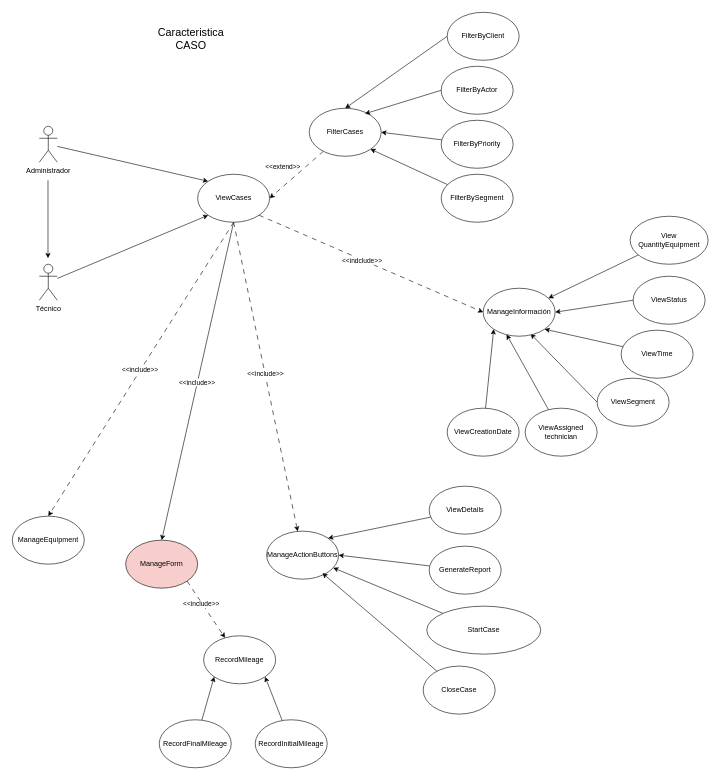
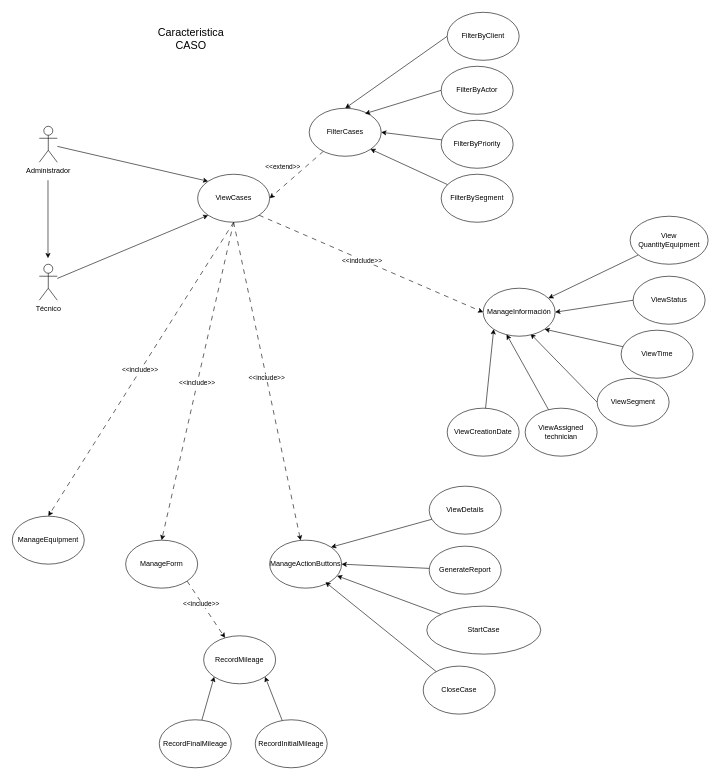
  <mxCell id="0" />
  <mxCell id="1" parent="0" />
  <mxCell id="2" style="rounded=0;orthogonalLoop=1;jettySize=auto;html=1;entryX=0;entryY=1;entryDx=0;entryDy=0;" parent="1" source="3" target="12" edge="1"><mxGeometry relative="1" as="geometry" /></mxCell>
  <mxCell id="3" value="Técnico" style="shape=umlActor;verticalLabelPosition=bottom;verticalAlign=top;html=1;outlineConnect=0;" parent="1" vertex="1"><mxGeometry x="65" y="440" width="30" height="60" as="geometry" /></mxCell>
  <mxCell id="4" style="rounded=0;orthogonalLoop=1;jettySize=auto;html=1;entryX=0;entryY=0;entryDx=0;entryDy=0;" parent="1" source="5" target="12" edge="1"><mxGeometry relative="1" as="geometry" /></mxCell>
  <mxCell id="5" value="Administrador" style="shape=umlActor;verticalLabelPosition=bottom;verticalAlign=top;html=1;outlineConnect=0;" parent="1" vertex="1"><mxGeometry x="65" y="210" width="30" height="60" as="geometry" /></mxCell>
  <mxCell id="6" style="rounded=0;orthogonalLoop=1;jettySize=auto;html=1;exitX=1;exitY=1;exitDx=0;exitDy=0;entryX=0;entryY=0.5;entryDx=0;entryDy=0;dashed=1;dashPattern=8 8;" parent="1" source="12" target="54" edge="1"><mxGeometry relative="1" as="geometry" /></mxCell>
  <mxCell id="7" value="&amp;lt;&amp;lt;indclude&amp;gt;&amp;gt;" style="edgeLabel;html=1;align=center;verticalAlign=middle;resizable=0;points=[];" parent="6" vertex="1" connectable="0"><mxGeometry x="-0.08" y="-1" relative="1" as="geometry"><mxPoint as="offset" /></mxGeometry></mxCell>
  <mxCell id="8" style="rounded=0;orthogonalLoop=1;jettySize=auto;html=1;exitX=0.5;exitY=1;exitDx=0;exitDy=0;dashed=1;dashPattern=8 8;" edge="1" parent="1" source="12" target="34"><mxGeometry relative="1" as="geometry" /></mxCell>
  <mxCell id="9" value="&amp;lt;&amp;lt;include&amp;gt;&amp;gt;" style="edgeLabel;html=1;align=center;verticalAlign=middle;resizable=0;points=[];" vertex="1" connectable="0" parent="8"><mxGeometry x="-0.021" relative="1" as="geometry"><mxPoint as="offset" /></mxGeometry></mxCell>
- <mxCell id="10" style="rounded=0;orthogonalLoop=1;jettySize=auto;html=1;exitX=0.5;exitY=1;exitDx=0;exitDy=0;entryX=0.5;entryY=0;entryDx=0;entryDy=0;dashed=0;dashPattern=8 8;" edge="1" parent="1" source="12" target="45"><mxGeometry relative="1" as="geometry" /></mxCell>
+ <mxCell id="10" style="rounded=0;orthogonalLoop=1;jettySize=auto;html=1;exitX=0.5;exitY=1;exitDx=0;exitDy=0;entryX=0.5;entryY=0;entryDx=0;entryDy=0;dashed=1;dashPattern=8 8;" edge="1" parent="1" source="12" target="45"><mxGeometry relative="1" as="geometry" /></mxCell>
  <mxCell id="11" value="&amp;lt;&amp;lt;include&amp;gt;&amp;gt;" style="edgeLabel;html=1;align=center;verticalAlign=middle;resizable=0;points=[];" vertex="1" connectable="0" parent="10"><mxGeometry x="0.004" y="-1" relative="1" as="geometry"><mxPoint as="offset" /></mxGeometry></mxCell>
  <mxCell id="12" value="ViewCases" style="ellipse;whiteSpace=wrap;html=1;" parent="1" vertex="1"><mxGeometry x="329" y="290" width="120" height="80" as="geometry" /></mxCell>
  <mxCell id="13" value="" style="endArrow=none;html=1;rounded=0;startArrow=classic;startFill=1;endFill=0;" parent="1" edge="1"><mxGeometry width="50" height="50" relative="1" as="geometry"><mxPoint x="79.5" y="430" as="sourcePoint" /><mxPoint x="79.5" y="300" as="targetPoint" /></mxGeometry></mxCell>
  <mxCell id="14" value="&lt;font style=&quot;font-size: 18px;&quot;&gt;Caracteristica&lt;/font&gt;&lt;div&gt;&lt;font style=&quot;font-size: 18px;&quot;&gt;CASO&lt;/font&gt;&lt;/div&gt;" style="text;html=1;align=center;verticalAlign=middle;whiteSpace=wrap;rounded=0;" parent="1" vertex="1"><mxGeometry x="215" y="50" width="206" height="30" as="geometry" /></mxCell>
  <mxCell id="15" style="rounded=0;orthogonalLoop=1;jettySize=auto;html=1;entryX=1;entryY=0.5;entryDx=0;entryDy=0;dashed=1;dashPattern=8 8;" parent="1" source="17" target="12" edge="1"><mxGeometry relative="1" as="geometry" /></mxCell>
  <mxCell id="16" value="&amp;lt;&amp;lt;extend&amp;gt;&amp;gt;" style="edgeLabel;html=1;align=center;verticalAlign=middle;resizable=0;points=[];" parent="15" vertex="1" connectable="0"><mxGeometry x="-0.04" y="1" relative="1" as="geometry"><mxPoint x="-26" y="-14" as="offset" /></mxGeometry></mxCell>
  <mxCell id="17" value="FilterCases" style="ellipse;whiteSpace=wrap;html=1;" parent="1" vertex="1"><mxGeometry x="515" y="180" width="120" height="80" as="geometry" /></mxCell>
  <mxCell id="18" style="rounded=0;orthogonalLoop=1;jettySize=auto;html=1;entryX=0.5;entryY=0;entryDx=0;entryDy=0;exitX=0;exitY=0.5;exitDx=0;exitDy=0;" parent="1" source="19" target="17" edge="1"><mxGeometry relative="1" as="geometry" /></mxCell>
  <mxCell id="19" value="FilterByClient" style="ellipse;whiteSpace=wrap;html=1;" parent="1" vertex="1"><mxGeometry x="745" y="20" width="120" height="80" as="geometry" /></mxCell>
  <mxCell id="20" style="rounded=0;orthogonalLoop=1;jettySize=auto;html=1;entryX=0.775;entryY=0.113;entryDx=0;entryDy=0;exitX=0;exitY=0.5;exitDx=0;exitDy=0;entryPerimeter=0;" parent="1" source="21" target="17" edge="1"><mxGeometry relative="1" as="geometry" /></mxCell>
  <mxCell id="21" value="FilterByActor" style="ellipse;whiteSpace=wrap;html=1;" parent="1" vertex="1"><mxGeometry x="735" y="110" width="120" height="80" as="geometry" /></mxCell>
  <mxCell id="22" style="rounded=0;orthogonalLoop=1;jettySize=auto;html=1;entryX=1;entryY=0.5;entryDx=0;entryDy=0;" parent="1" source="23" target="17" edge="1"><mxGeometry relative="1" as="geometry" /></mxCell>
  <mxCell id="23" value="FilterByPriority" style="ellipse;whiteSpace=wrap;html=1;" parent="1" vertex="1"><mxGeometry x="735" y="200" width="120" height="80" as="geometry" /></mxCell>
  <mxCell id="24" style="rounded=0;orthogonalLoop=1;jettySize=auto;html=1;" parent="1" source="25" edge="1"><mxGeometry relative="1" as="geometry"><mxPoint x="617" y="248" as="targetPoint" /></mxGeometry></mxCell>
  <mxCell id="25" value="FilterBySegment" style="ellipse;whiteSpace=wrap;html=1;" parent="1" vertex="1"><mxGeometry x="735" y="290" width="120" height="80" as="geometry" /></mxCell>
  <mxCell id="26" style="rounded=0;orthogonalLoop=1;jettySize=auto;html=1;exitX=0;exitY=0.5;exitDx=0;exitDy=0;entryX=1;entryY=0.5;entryDx=0;entryDy=0;" parent="1" source="27" target="54" edge="1"><mxGeometry relative="1" as="geometry"><mxPoint x="1177.426" y="556.716" as="targetPoint" /></mxGeometry></mxCell>
  <mxCell id="27" value="ViewStatus" style="ellipse;whiteSpace=wrap;html=1;" parent="1" vertex="1"><mxGeometry x="1055" y="460" width="120" height="80" as="geometry" /></mxCell>
  <mxCell id="28" style="rounded=0;orthogonalLoop=1;jettySize=auto;html=1;exitX=0;exitY=0.5;exitDx=0;exitDy=0;entryX=0.658;entryY=0.95;entryDx=0;entryDy=0;entryPerimeter=0;" parent="1" source="29" target="54" edge="1"><mxGeometry relative="1" as="geometry"><mxPoint x="1192" y="575" as="targetPoint" /></mxGeometry></mxCell>
  <mxCell id="29" value="ViewSegment" style="ellipse;whiteSpace=wrap;html=1;" parent="1" vertex="1"><mxGeometry x="995" y="630" width="120" height="80" as="geometry" /></mxCell>
  <mxCell id="30" style="rounded=0;orthogonalLoop=1;jettySize=auto;html=1;entryX=1;entryY=1;entryDx=0;entryDy=0;" parent="1" source="31" target="54" edge="1"><mxGeometry relative="1" as="geometry"><mxPoint x="1191" y="602" as="targetPoint" /></mxGeometry></mxCell>
  <mxCell id="31" value="ViewTime" style="ellipse;whiteSpace=wrap;html=1;" parent="1" vertex="1"><mxGeometry x="1035" y="550" width="120" height="80" as="geometry" /></mxCell>
  <mxCell id="32" style="rounded=0;orthogonalLoop=1;jettySize=auto;html=1;" parent="1" source="33" target="54" edge="1"><mxGeometry relative="1" as="geometry"><mxPoint x="917.426" y="543.284" as="targetPoint" /></mxGeometry></mxCell>
  <mxCell id="33" value="View&lt;div&gt;QuantityEquipment&lt;/div&gt;" style="ellipse;whiteSpace=wrap;html=1;" parent="1" vertex="1"><mxGeometry x="1050" y="360" width="130" height="80" as="geometry" /></mxCell>
- <mxCell id="34" value="ManageActionButtons" style="ellipse;whiteSpace=wrap;html=1;" vertex="1" parent="1"><mxGeometry x="444" y="885" width="120" height="80" as="geometry" /></mxCell>
+ <mxCell id="34" value="ManageActionButtons" style="ellipse;whiteSpace=wrap;html=1;" vertex="1" parent="1"><mxGeometry x="449" y="900" width="120" height="80" as="geometry" /></mxCell>
  <mxCell id="35" style="rounded=0;orthogonalLoop=1;jettySize=auto;html=1;entryX=1;entryY=0;entryDx=0;entryDy=0;" edge="1" parent="1" source="36" target="34"><mxGeometry relative="1" as="geometry" /></mxCell>
  <mxCell id="36" value="ViewDetails" style="ellipse;whiteSpace=wrap;html=1;" vertex="1" parent="1"><mxGeometry x="715" y="810" width="120" height="80" as="geometry" /></mxCell>
  <mxCell id="37" style="rounded=0;orthogonalLoop=1;jettySize=auto;html=1;entryX=1;entryY=0.5;entryDx=0;entryDy=0;" edge="1" parent="1" source="38" target="34"><mxGeometry relative="1" as="geometry"><mxPoint x="551" y="1012" as="targetPoint" /></mxGeometry></mxCell>
  <mxCell id="38" value="GenerateReport" style="ellipse;whiteSpace=wrap;html=1;" vertex="1" parent="1"><mxGeometry x="715" y="910" width="120" height="80" as="geometry" /></mxCell>
  <mxCell id="39" style="rounded=0;orthogonalLoop=1;jettySize=auto;html=1;" edge="1" parent="1" source="40" target="34"><mxGeometry relative="1" as="geometry"><mxPoint x="565" y="1010" as="targetPoint" /></mxGeometry></mxCell>
  <mxCell id="40" value="StartCase" style="ellipse;whiteSpace=wrap;html=1;" vertex="1" parent="1"><mxGeometry x="711" y="1010" width="190" height="80" as="geometry" /></mxCell>
  <mxCell id="41" style="rounded=0;orthogonalLoop=1;jettySize=auto;html=1;entryX=0.775;entryY=0.875;entryDx=0;entryDy=0;entryPerimeter=0;" edge="1" parent="1" source="42" target="34"><mxGeometry relative="1" as="geometry"><mxPoint x="905" y="1060" as="targetPoint" /></mxGeometry></mxCell>
  <mxCell id="42" value="CloseCase" style="ellipse;whiteSpace=wrap;html=1;" vertex="1" parent="1"><mxGeometry x="705" y="1110" width="120" height="80" as="geometry" /></mxCell>
  <mxCell id="43" style="rounded=0;orthogonalLoop=1;jettySize=auto;html=1;exitX=1;exitY=1;exitDx=0;exitDy=0;dashed=1;dashPattern=8 8;" edge="1" parent="1" source="45" target="46"><mxGeometry relative="1" as="geometry" /></mxCell>
  <mxCell id="44" value="&amp;lt;&amp;lt;include&amp;gt;&amp;gt;" style="edgeLabel;html=1;align=center;verticalAlign=middle;resizable=0;points=[];" vertex="1" connectable="0" parent="43"><mxGeometry x="-0.204" y="-2" relative="1" as="geometry"><mxPoint as="offset" /></mxGeometry></mxCell>
- <mxCell id="45" value="ManageForm" style="ellipse;whiteSpace=wrap;html=1;fillColor=#f8cecc;" vertex="1" parent="1"><mxGeometry x="209" y="900" width="120" height="80" as="geometry" /></mxCell>
+ <mxCell id="45" value="ManageForm" style="ellipse;whiteSpace=wrap;html=1;" vertex="1" parent="1"><mxGeometry x="209" y="900" width="120" height="80" as="geometry" /></mxCell>
  <mxCell id="46" value="RecordMileage" style="ellipse;whiteSpace=wrap;html=1;" vertex="1" parent="1"><mxGeometry x="339" y="1059.46" width="120" height="80" as="geometry" /></mxCell>
  <mxCell id="47" style="rounded=0;orthogonalLoop=1;jettySize=auto;html=1;entryX=1;entryY=1;entryDx=0;entryDy=0;" edge="1" parent="1" source="48" target="46"><mxGeometry relative="1" as="geometry" /></mxCell>
  <mxCell id="48" value="RecordInitialMileage" style="ellipse;whiteSpace=wrap;html=1;" vertex="1" parent="1"><mxGeometry x="425" y="1199.46" width="120" height="80" as="geometry" /></mxCell>
  <mxCell id="49" style="rounded=0;orthogonalLoop=1;jettySize=auto;html=1;entryX=0;entryY=1;entryDx=0;entryDy=0;" edge="1" parent="1" source="50" target="46"><mxGeometry relative="1" as="geometry" /></mxCell>
  <mxCell id="50" value="RecordFinalMileage" style="ellipse;whiteSpace=wrap;html=1;" vertex="1" parent="1"><mxGeometry x="265" y="1199.46" width="120" height="80" as="geometry" /></mxCell>
  <mxCell id="51" value="ManageEquipment" style="ellipse;whiteSpace=wrap;html=1;" vertex="1" parent="1"><mxGeometry x="20" y="860" width="120" height="80" as="geometry" /></mxCell>
  <mxCell id="52" style="rounded=0;orthogonalLoop=1;jettySize=auto;html=1;exitX=0.5;exitY=1;exitDx=0;exitDy=0;entryX=0.5;entryY=0;entryDx=0;entryDy=0;dashed=1;dashPattern=8 8;" edge="1" parent="1" source="12" target="51"><mxGeometry relative="1" as="geometry"><mxPoint x="465" y="800" as="sourcePoint" /><mxPoint x="345" y="1330" as="targetPoint" /></mxGeometry></mxCell>
  <mxCell id="53" value="&amp;lt;&amp;lt;include&amp;gt;&amp;gt;" style="edgeLabel;html=1;align=center;verticalAlign=middle;resizable=0;points=[];" vertex="1" connectable="0" parent="52"><mxGeometry x="0.004" y="-1" relative="1" as="geometry"><mxPoint as="offset" /></mxGeometry></mxCell>
  <mxCell id="54" value="ManageInformación" style="ellipse;whiteSpace=wrap;html=1;" vertex="1" parent="1"><mxGeometry x="805" y="480" width="120" height="80" as="geometry" /></mxCell>
  <mxCell id="55" style="rounded=0;orthogonalLoop=1;jettySize=auto;html=1;entryX=0.325;entryY=0.963;entryDx=0;entryDy=0;entryPerimeter=0;" edge="1" parent="1" source="56" target="54"><mxGeometry relative="1" as="geometry" /></mxCell>
  <mxCell id="56" value="ViewAssigned technician" style="ellipse;whiteSpace=wrap;html=1;" vertex="1" parent="1"><mxGeometry x="875" y="680" width="120" height="80" as="geometry" /></mxCell>
  <mxCell id="57" style="rounded=0;orthogonalLoop=1;jettySize=auto;html=1;entryX=0;entryY=1;entryDx=0;entryDy=0;" edge="1" parent="1" source="58" target="54"><mxGeometry relative="1" as="geometry"><mxPoint x="795" y="624" as="targetPoint" /></mxGeometry></mxCell>
  <mxCell id="58" value="ViewC&lt;span style=&quot;text-align: left;&quot;&gt;reationDate&lt;/span&gt;" style="ellipse;whiteSpace=wrap;html=1;" vertex="1" parent="1"><mxGeometry x="745" y="680" width="120" height="80" as="geometry" /></mxCell>
